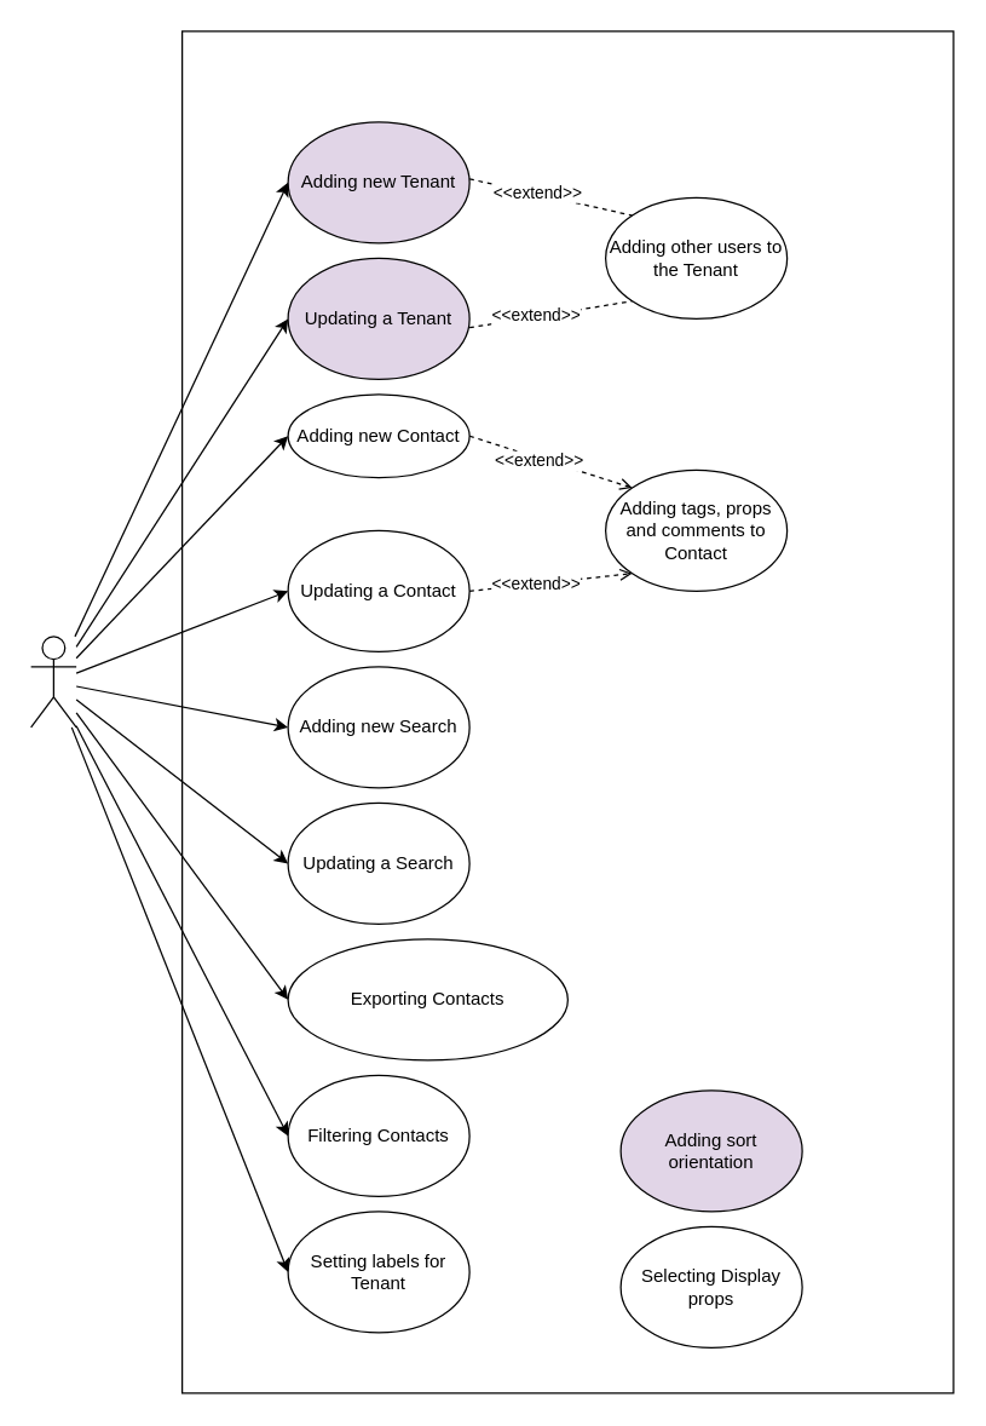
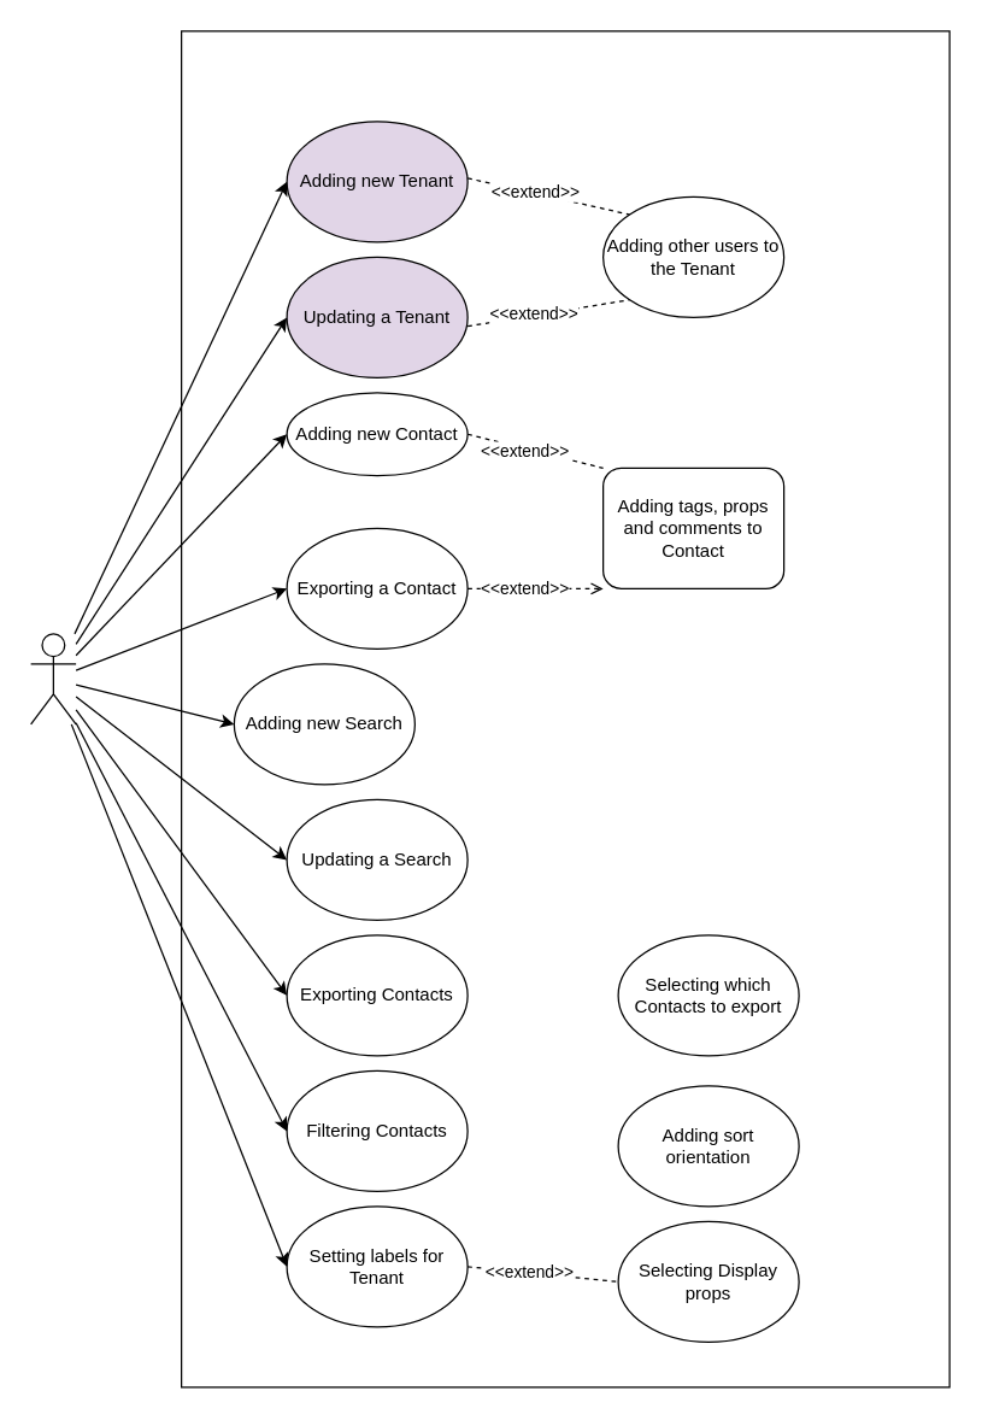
  <mxCell id="0" />
  <mxCell id="1" parent="0" />
  <mxCell id="2" value="" style="rounded=0;whiteSpace=wrap;html=1;" vertex="1" parent="1"><mxGeometry x="120" y="20" width="510" height="900" as="geometry" /></mxCell>
  <mxCell id="3" value="" style="shape=umlActor;verticalLabelPosition=bottom;verticalAlign=top;html=1;outlineConnect=0;" vertex="1" parent="1"><mxGeometry x="20" y="420" width="30" height="60" as="geometry" /></mxCell>
  <mxCell id="4" value="Adding new Tenant" style="ellipse;whiteSpace=wrap;html=1;fillColor=#e1d5e7;" vertex="1" parent="1"><mxGeometry x="190" y="80" width="120" height="80" as="geometry" /></mxCell>
  <mxCell id="5" value="Updating a Tenant" style="ellipse;whiteSpace=wrap;html=1;fillColor=#e1d5e7;" vertex="1" parent="1"><mxGeometry x="190" y="170" width="120" height="80" as="geometry" /></mxCell>
  <mxCell id="6" value="Adding new Contact" style="ellipse;whiteSpace=wrap;html=1;" vertex="1" parent="1"><mxGeometry x="190" y="260" width="120" height="55" as="geometry" /></mxCell>
- <mxCell id="7" value="Updating a Contact" style="ellipse;whiteSpace=wrap;html=1;" vertex="1" parent="1"><mxGeometry x="190" y="350" width="120" height="80" as="geometry" /></mxCell>
- <mxCell id="8" value="Adding new Search" style="ellipse;whiteSpace=wrap;html=1;" vertex="1" parent="1"><mxGeometry x="190" y="440" width="120" height="80" as="geometry" /></mxCell>
+ <mxCell id="7" value="Exporting a Contact" style="ellipse;whiteSpace=wrap;html=1;" vertex="1" parent="1"><mxGeometry x="190" y="350" width="120" height="80" as="geometry" /></mxCell>
+ <mxCell id="8" value="Adding new Search" style="ellipse;whiteSpace=wrap;html=1;" vertex="1" parent="1"><mxGeometry x="155" y="440" width="120" height="80" as="geometry" /></mxCell>
  <mxCell id="9" value="Updating a Search" style="ellipse;whiteSpace=wrap;html=1;" vertex="1" parent="1"><mxGeometry x="190" y="530" width="120" height="80" as="geometry" /></mxCell>
- <mxCell id="10" value="Exporting Contacts" style="ellipse;whiteSpace=wrap;html=1;" vertex="1" parent="1"><mxGeometry x="190" y="620" width="185" height="80" as="geometry" /></mxCell>
+ <mxCell id="10" value="Exporting Contacts" style="ellipse;whiteSpace=wrap;html=1;" vertex="1" parent="1"><mxGeometry x="190" y="620" width="120" height="80" as="geometry" /></mxCell>
  <mxCell id="11" value="Filtering Contacts" style="ellipse;whiteSpace=wrap;html=1;" vertex="1" parent="1"><mxGeometry x="190" y="710" width="120" height="80" as="geometry" /></mxCell>
- <mxCell id="12" value="Adding tags, props and comments to Contact" style="ellipse;whiteSpace=wrap;html=1;" vertex="1" parent="1"><mxGeometry x="400" y="310" width="120" height="80" as="geometry" /></mxCell>
+ <mxCell id="12" value="Adding tags, props and comments to Contact" style="whiteSpace=wrap;html=1;rounded=1;" vertex="1" parent="1"><mxGeometry x="400" y="310" width="120" height="80" as="geometry" /></mxCell>
  <mxCell id="13" value="" style="endArrow=open;dashed=1;html=1;rounded=0;entryX=0;entryY=1;entryDx=0;entryDy=0;exitX=1;exitY=0.5;exitDx=0;exitDy=0;" edge="1" parent="1" source="7" target="12"><mxGeometry width="50" height="50" relative="1" as="geometry"><mxPoint x="330" y="430" as="sourcePoint" /><mxPoint x="380" y="380" as="targetPoint" /></mxGeometry></mxCell>
  <mxCell id="14" value="&amp;lt;&amp;lt;extend&amp;gt;&amp;gt;" style="edgeLabel;html=1;align=center;verticalAlign=middle;resizable=0;points=[];" vertex="1" connectable="0" parent="13"><mxGeometry x="-0.184" y="1" relative="1" as="geometry"><mxPoint as="offset" /></mxGeometry></mxCell>
- <mxCell id="15" value="" style="endArrow=open;dashed=1;html=1;rounded=0;entryX=0;entryY=0;entryDx=0;entryDy=0;exitX=1;exitY=0.5;exitDx=0;exitDy=0;" edge="1" parent="1" source="6" target="12"><mxGeometry width="50" height="50" relative="1" as="geometry"><mxPoint x="320" y="400" as="sourcePoint" /><mxPoint x="397.574" y="388.284" as="targetPoint" /></mxGeometry></mxCell>
+ <mxCell id="15" value="" style="endArrow=none;dashed=1;html=1;rounded=0;entryX=0;entryY=0;entryDx=0;entryDy=0;exitX=1;exitY=0.5;exitDx=0;exitDy=0;" edge="1" parent="1" source="6" target="12"><mxGeometry width="50" height="50" relative="1" as="geometry"><mxPoint x="320" y="400" as="sourcePoint" /><mxPoint x="397.574" y="388.284" as="targetPoint" /></mxGeometry></mxCell>
  <mxCell id="16" value="&amp;lt;&amp;lt;extend&amp;gt;&amp;gt;" style="edgeLabel;html=1;align=center;verticalAlign=middle;resizable=0;points=[];" vertex="1" connectable="0" parent="15"><mxGeometry x="-0.157" y="-2" relative="1" as="geometry"><mxPoint as="offset" /></mxGeometry></mxCell>
  <mxCell id="17" value="Adding other users to the Tenant" style="ellipse;whiteSpace=wrap;html=1;" vertex="1" parent="1"><mxGeometry x="400" y="130" width="120" height="80" as="geometry" /></mxCell>
  <mxCell id="18" value="" style="endArrow=none;dashed=1;html=1;rounded=0;entryX=0;entryY=1;entryDx=0;entryDy=0;exitX=1;exitY=0.5;exitDx=0;exitDy=0;" edge="1" parent="1" target="17"><mxGeometry width="50" height="50" relative="1" as="geometry"><mxPoint x="310" y="215.86" as="sourcePoint" /><mxPoint x="417.574" y="204.144" as="targetPoint" /></mxGeometry></mxCell>
  <mxCell id="19" value="&amp;lt;&amp;lt;extend&amp;gt;&amp;gt;" style="edgeLabel;html=1;align=center;verticalAlign=middle;resizable=0;points=[];" vertex="1" connectable="0" parent="18"><mxGeometry x="-0.184" y="1" relative="1" as="geometry"><mxPoint as="offset" /></mxGeometry></mxCell>
  <mxCell id="20" value="" style="endArrow=none;dashed=1;html=1;rounded=0;entryX=0;entryY=0;entryDx=0;entryDy=0;exitX=1;exitY=0.5;exitDx=0;exitDy=0;" edge="1" parent="1" target="17"><mxGeometry width="50" height="50" relative="1" as="geometry"><mxPoint x="310" y="117.58" as="sourcePoint" /><mxPoint x="417.574" y="100.004" as="targetPoint" /></mxGeometry></mxCell>
  <mxCell id="21" value="&amp;lt;&amp;lt;extend&amp;gt;&amp;gt;" style="edgeLabel;html=1;align=center;verticalAlign=middle;resizable=0;points=[];" vertex="1" connectable="0" parent="20"><mxGeometry x="-0.184" y="1" relative="1" as="geometry"><mxPoint as="offset" /></mxGeometry></mxCell>
- <mxCell id="23" value="Adding sort orientation" style="ellipse;whiteSpace=wrap;html=1;fillColor=#e1d5e7;" vertex="1" parent="1"><mxGeometry x="410" y="720" width="120" height="80" as="geometry" /></mxCell>
+ <mxCell id="22" value="Selecting which Contacts to export" style="ellipse;whiteSpace=wrap;html=1;" vertex="1" parent="1"><mxGeometry x="410" y="620" width="120" height="80" as="geometry" /></mxCell>
+ <mxCell id="23" value="Adding sort orientation" style="ellipse;whiteSpace=wrap;html=1;" vertex="1" parent="1"><mxGeometry x="410" y="720" width="120" height="80" as="geometry" /></mxCell>
  <mxCell id="24" value="Setting labels for Tenant" style="ellipse;whiteSpace=wrap;html=1;" vertex="1" parent="1"><mxGeometry x="190" y="800" width="120" height="80" as="geometry" /></mxCell>
  <mxCell id="25" value="Selecting Display props" style="ellipse;whiteSpace=wrap;html=1;" vertex="1" parent="1"><mxGeometry x="410" y="810" width="120" height="80" as="geometry" /></mxCell>
+ <mxCell id="26" value="" style="endArrow=none;dashed=1;html=1;rounded=0;entryX=0;entryY=0.5;entryDx=0;entryDy=0;exitX=1;exitY=0.5;exitDx=0;exitDy=0;" edge="1" parent="1" source="24" target="25"><mxGeometry width="50" height="50" relative="1" as="geometry"><mxPoint x="319.04" y="767.2" as="sourcePoint" /><mxPoint x="420" y="770" as="targetPoint" /></mxGeometry></mxCell>
+ <mxCell id="27" value="&amp;lt;&amp;lt;extend&amp;gt;&amp;gt;" style="edgeLabel;html=1;align=center;verticalAlign=middle;resizable=0;points=[];" vertex="1" connectable="0" parent="26"><mxGeometry x="-0.184" y="1" relative="1" as="geometry"><mxPoint as="offset" /></mxGeometry></mxCell>
  <mxCell id="28" value="" style="endArrow=classic;html=1;rounded=0;entryX=0;entryY=0.5;entryDx=0;entryDy=0;" edge="1" parent="1" source="3" target="4"><mxGeometry width="50" height="50" relative="1" as="geometry"><mxPoint x="-20" y="350" as="sourcePoint" /><mxPoint x="30" y="300" as="targetPoint" /></mxGeometry></mxCell>
  <mxCell id="29" value="" style="endArrow=classic;html=1;rounded=0;entryX=0;entryY=0.5;entryDx=0;entryDy=0;" edge="1" parent="1" source="3" target="5"><mxGeometry width="50" height="50" relative="1" as="geometry"><mxPoint x="-30" y="439.796" as="sourcePoint" /><mxPoint x="200" y="130" as="targetPoint" /></mxGeometry></mxCell>
  <mxCell id="30" value="" style="endArrow=classic;html=1;rounded=0;entryX=0;entryY=0.5;entryDx=0;entryDy=0;" edge="1" parent="1" source="3" target="6"><mxGeometry width="50" height="50" relative="1" as="geometry"><mxPoint x="-30" y="445.306" as="sourcePoint" /><mxPoint x="200" y="220" as="targetPoint" /></mxGeometry></mxCell>
  <mxCell id="31" value="" style="endArrow=classic;html=1;rounded=0;entryX=0;entryY=0.5;entryDx=0;entryDy=0;" edge="1" parent="1" source="3" target="7"><mxGeometry width="50" height="50" relative="1" as="geometry"><mxPoint x="-30" y="450.816" as="sourcePoint" /><mxPoint x="200" y="310" as="targetPoint" /></mxGeometry></mxCell>
  <mxCell id="32" value="" style="endArrow=classic;html=1;rounded=0;entryX=0;entryY=0.5;entryDx=0;entryDy=0;" edge="1" parent="1" source="3" target="8"><mxGeometry width="50" height="50" relative="1" as="geometry"><mxPoint x="-30" y="456.327" as="sourcePoint" /><mxPoint x="200" y="400" as="targetPoint" /></mxGeometry></mxCell>
  <mxCell id="33" value="" style="endArrow=classic;html=1;rounded=0;entryX=0;entryY=0.5;entryDx=0;entryDy=0;" edge="1" parent="1" source="3" target="9"><mxGeometry width="50" height="50" relative="1" as="geometry"><mxPoint x="-30" y="461.837" as="sourcePoint" /><mxPoint x="200" y="490" as="targetPoint" /></mxGeometry></mxCell>
  <mxCell id="34" value="" style="endArrow=classic;html=1;rounded=0;entryX=0;entryY=0.5;entryDx=0;entryDy=0;" edge="1" parent="1" source="3" target="10"><mxGeometry width="50" height="50" relative="1" as="geometry"><mxPoint x="-30" y="467.347" as="sourcePoint" /><mxPoint x="200" y="580" as="targetPoint" /></mxGeometry></mxCell>
  <mxCell id="35" value="" style="endArrow=classic;html=1;rounded=0;entryX=0;entryY=0.5;entryDx=0;entryDy=0;" edge="1" parent="1" source="3" target="11"><mxGeometry width="50" height="50" relative="1" as="geometry"><mxPoint x="-30" y="472.857" as="sourcePoint" /><mxPoint x="200" y="670" as="targetPoint" /></mxGeometry></mxCell>
  <mxCell id="36" value="" style="endArrow=classic;html=1;rounded=0;entryX=0;entryY=0.5;entryDx=0;entryDy=0;" edge="1" parent="1" source="3" target="24"><mxGeometry width="50" height="50" relative="1" as="geometry"><mxPoint x="-30" y="478.367" as="sourcePoint" /><mxPoint x="200" y="760" as="targetPoint" /></mxGeometry></mxCell>
